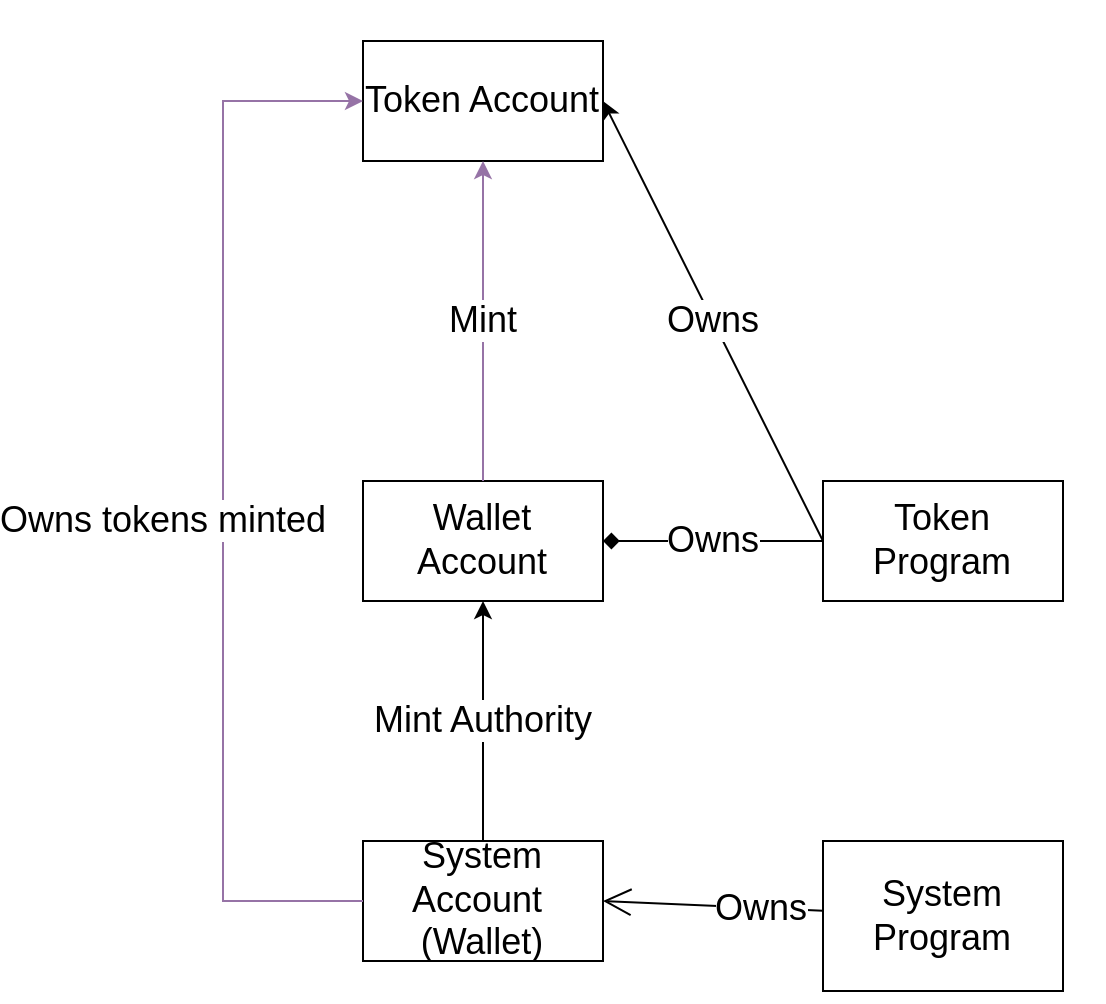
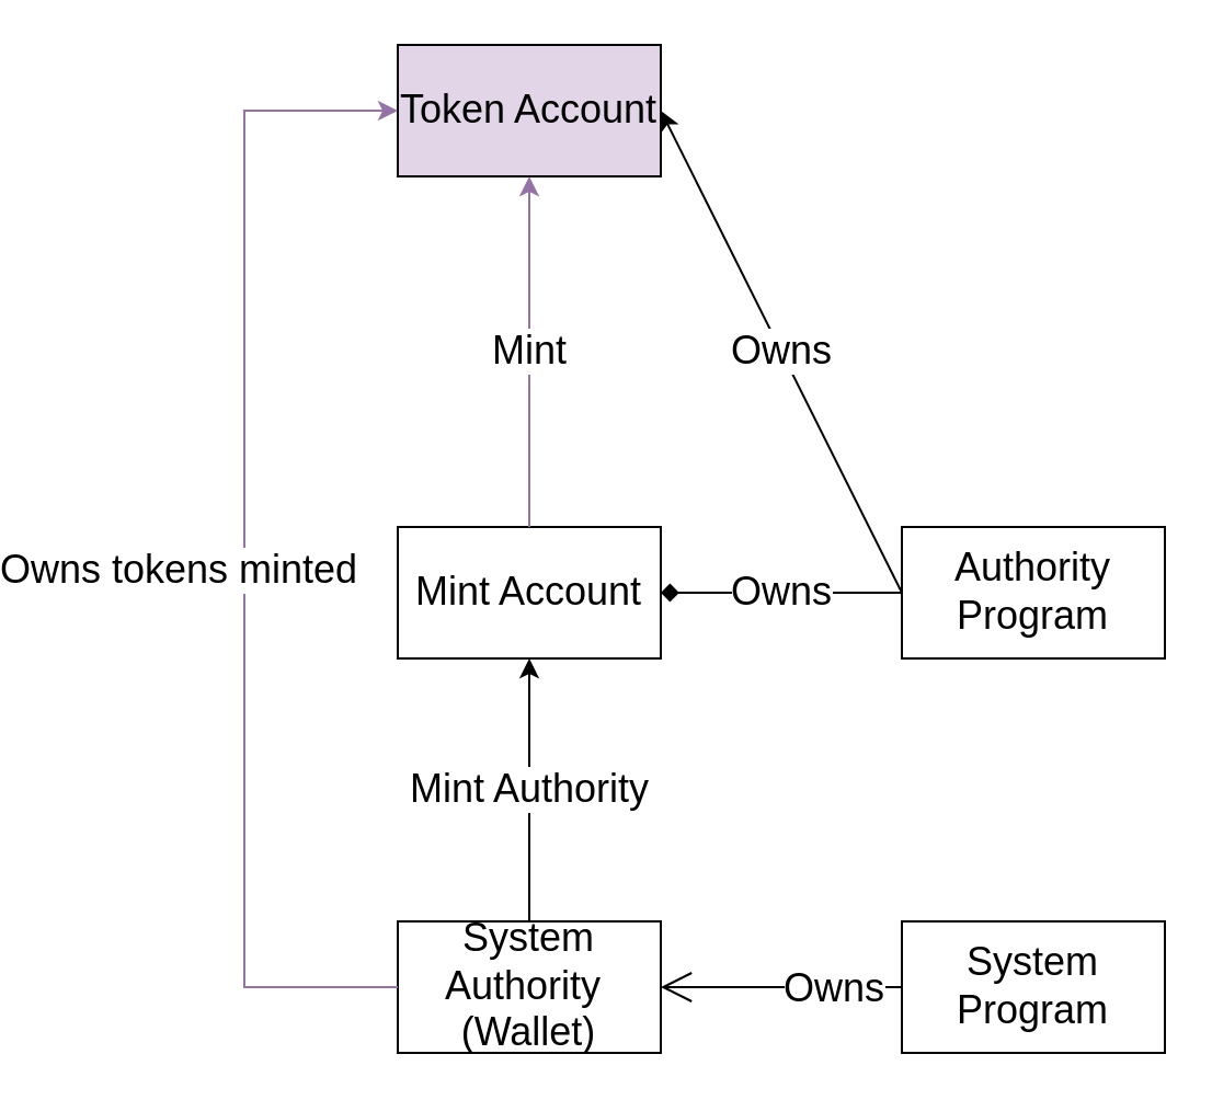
  <mxCell id="0" />
  <mxCell id="1" parent="0" />
- <mxCell id="2" value="System Program" style="rounded=0;whiteSpace=wrap;html=1;fontSize=18;" parent="1" vertex="1"><mxGeometry x="320" y="420" width="120" height="75" as="geometry" /></mxCell>
+ <mxCell id="2" value="System Program" style="rounded=0;whiteSpace=wrap;html=1;fontSize=18;" parent="1" vertex="1"><mxGeometry x="320" y="420" width="120" height="60" as="geometry" /></mxCell>
  <mxCell id="3" value="" style="endArrow=open;endFill=1;endSize=12;html=1;rounded=0;entryX=1;entryY=0.5;entryDx=0;entryDy=0;fontSize=18;" parent="1" source="2" target="5" edge="1"><mxGeometry width="160" relative="1" as="geometry"><mxPoint x="-10" y="440" as="sourcePoint" /><mxPoint x="80" y="440" as="targetPoint" /></mxGeometry></mxCell>
  <mxCell id="4" value="Owns" style="edgeLabel;html=1;align=center;verticalAlign=middle;resizable=0;points=[];fontSize=18;" parent="3" vertex="1" connectable="0"><mxGeometry x="-0.422" relative="1" as="geometry"><mxPoint as="offset" /></mxGeometry></mxCell>
- <mxCell id="5" value="System Account&amp;nbsp;&lt;br style=&quot;font-size: 18px;&quot;&gt;(Wallet)" style="rounded=0;whiteSpace=wrap;html=1;fontSize=18;" parent="1" vertex="1"><mxGeometry x="90" y="420" width="120" height="60" as="geometry" /></mxCell>
+ <mxCell id="5" value="System Authority&amp;nbsp;&lt;br style=&quot;font-size: 18px;&quot;&gt;(Wallet)" style="rounded=0;whiteSpace=wrap;html=1;fontSize=18;" parent="1" vertex="1"><mxGeometry x="90" y="420" width="120" height="60" as="geometry" /></mxCell>
  <mxCell id="6" value="Mint Authority" style="endArrow=classic;html=1;rounded=0;exitX=0.5;exitY=0;exitDx=0;exitDy=0;fontSize=18;" parent="1" source="5" edge="1"><mxGeometry width="50" height="50" relative="1" as="geometry"><mxPoint x="130" y="380" as="sourcePoint" /><mxPoint x="150" y="300" as="targetPoint" /></mxGeometry></mxCell>
- <mxCell id="7" value="Wallet Account" style="rounded=0;whiteSpace=wrap;html=1;fontSize=18;" parent="1" vertex="1"><mxGeometry x="90" y="240" width="120" height="60" as="geometry" /></mxCell>
- <mxCell id="8" value="Token Program" style="rounded=0;whiteSpace=wrap;html=1;fontSize=18;" parent="1" vertex="1"><mxGeometry x="320" y="240" width="120" height="60" as="geometry" /></mxCell>
+ <mxCell id="7" value="Mint Account" style="rounded=0;whiteSpace=wrap;html=1;fontSize=18;" parent="1" vertex="1"><mxGeometry x="90" y="240" width="120" height="60" as="geometry" /></mxCell>
+ <mxCell id="8" value="Authority Program" style="rounded=0;whiteSpace=wrap;html=1;fontSize=18;" parent="1" vertex="1"><mxGeometry x="320" y="240" width="120" height="60" as="geometry" /></mxCell>
  <mxCell id="9" value="Owns" style="endArrow=diamond;html=1;rounded=0;exitX=0;exitY=0.5;exitDx=0;exitDy=0;entryX=1;entryY=0.5;entryDx=0;entryDy=0;fontSize=18;" parent="1" source="8" target="7" edge="1"><mxGeometry width="50" height="50" relative="1" as="geometry"><mxPoint x="170" y="430" as="sourcePoint" /><mxPoint x="170" y="310" as="targetPoint" /></mxGeometry></mxCell>
- <mxCell id="10" value="Token Account" style="rounded=0;whiteSpace=wrap;html=1;fontSize=18;" parent="1" vertex="1"><mxGeometry x="90" y="20" width="120" height="60" as="geometry" /></mxCell>
+ <mxCell id="10" value="Token Account" style="rounded=0;whiteSpace=wrap;html=1;fontSize=18;fillColor=#e1d5e7;" parent="1" vertex="1"><mxGeometry x="90" y="20" width="120" height="60" as="geometry" /></mxCell>
  <mxCell id="11" value="Owns" style="endArrow=classic;html=1;rounded=0;entryX=1;entryY=0.5;entryDx=0;entryDy=0;fontSize=18;" parent="1" target="10" edge="1"><mxGeometry width="50" height="50" relative="1" as="geometry"><mxPoint x="320" y="270" as="sourcePoint" /><mxPoint x="220" y="280" as="targetPoint" /></mxGeometry></mxCell>
  <mxCell id="12" value="Mint" style="endArrow=classic;html=1;rounded=0;entryX=0.5;entryY=1;entryDx=0;entryDy=0;fillColor=#e1d5e7;strokeColor=#9673a6;fontSize=18;" parent="1" target="10" edge="1"><mxGeometry width="50" height="50" relative="1" as="geometry"><mxPoint x="150" y="240" as="sourcePoint" /><mxPoint x="150" y="310" as="targetPoint" /></mxGeometry></mxCell>
  <mxCell id="13" value="Owns tokens minted" style="endArrow=classic;html=1;rounded=0;fillColor=#e1d5e7;strokeColor=#9673a6;exitX=0;exitY=0.5;exitDx=0;exitDy=0;fontSize=18;" parent="1" source="5" edge="1"><mxGeometry x="-0.037" y="30" width="50" height="50" relative="1" as="geometry"><mxPoint x="160" y="250" as="sourcePoint" /><mxPoint x="90" y="50" as="targetPoint" /><Array as="points"><mxPoint y="450" x="20" /><mxPoint y="280" x="20" /><mxPoint y="50" x="20" /><mxPoint x="80" y="50" /></Array><mxPoint as="offset" /></mxGeometry></mxCell>
